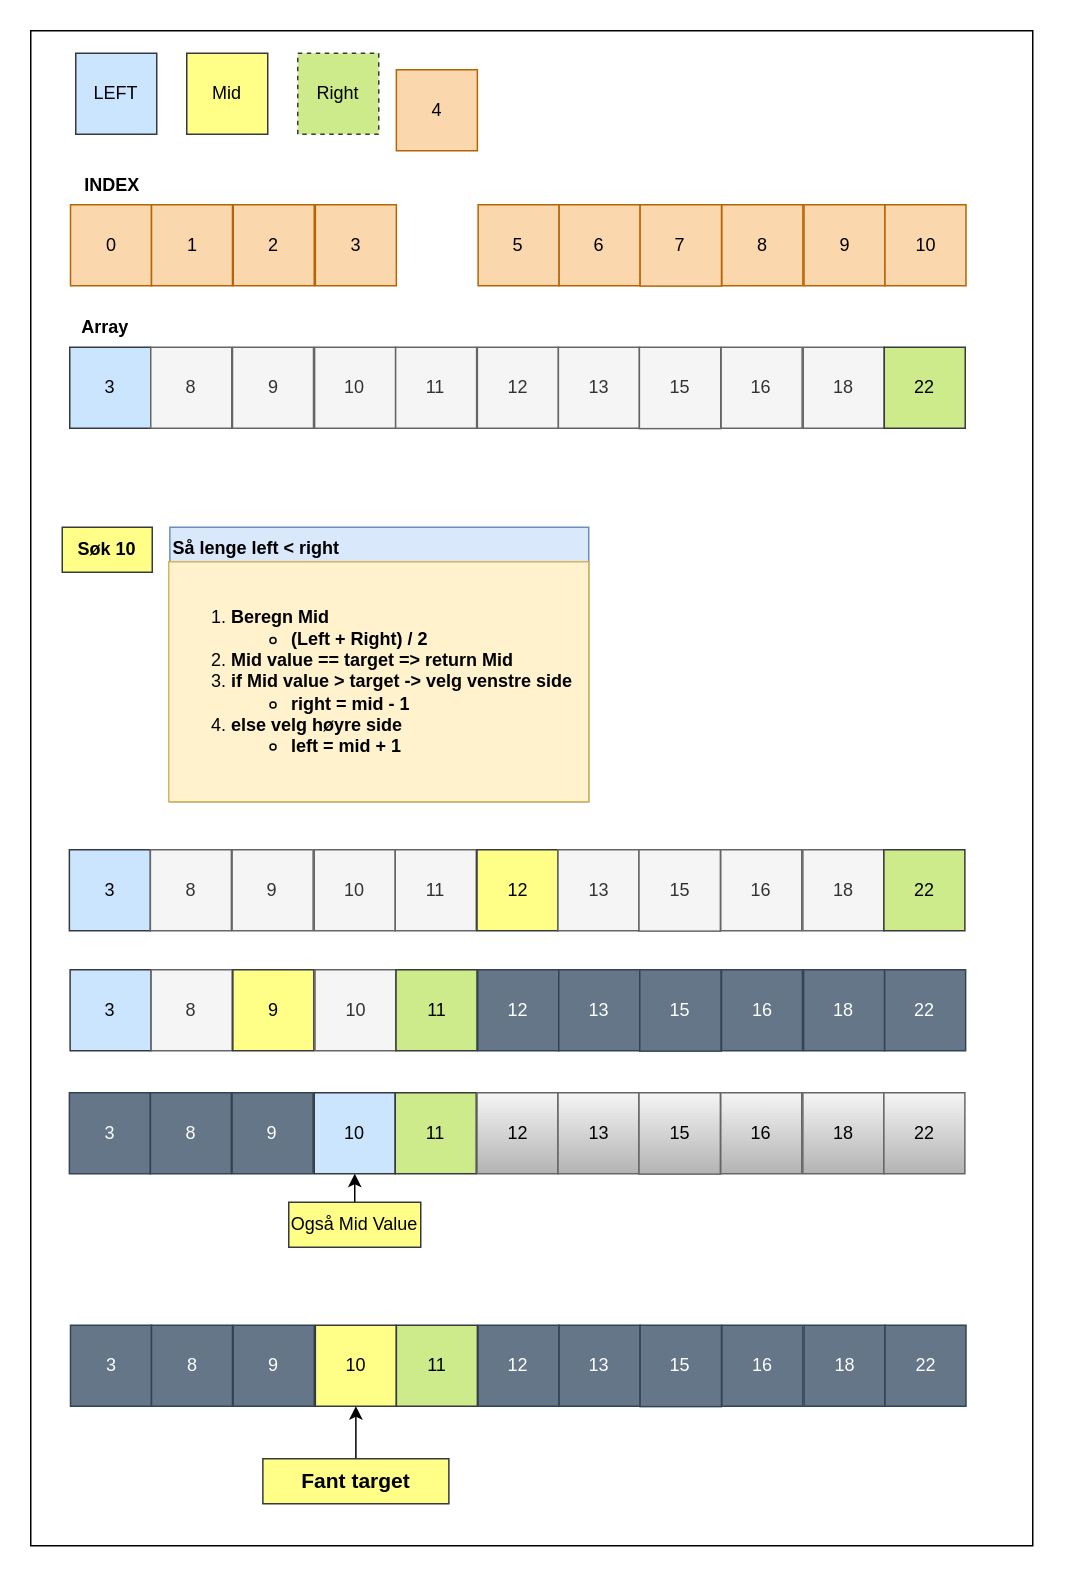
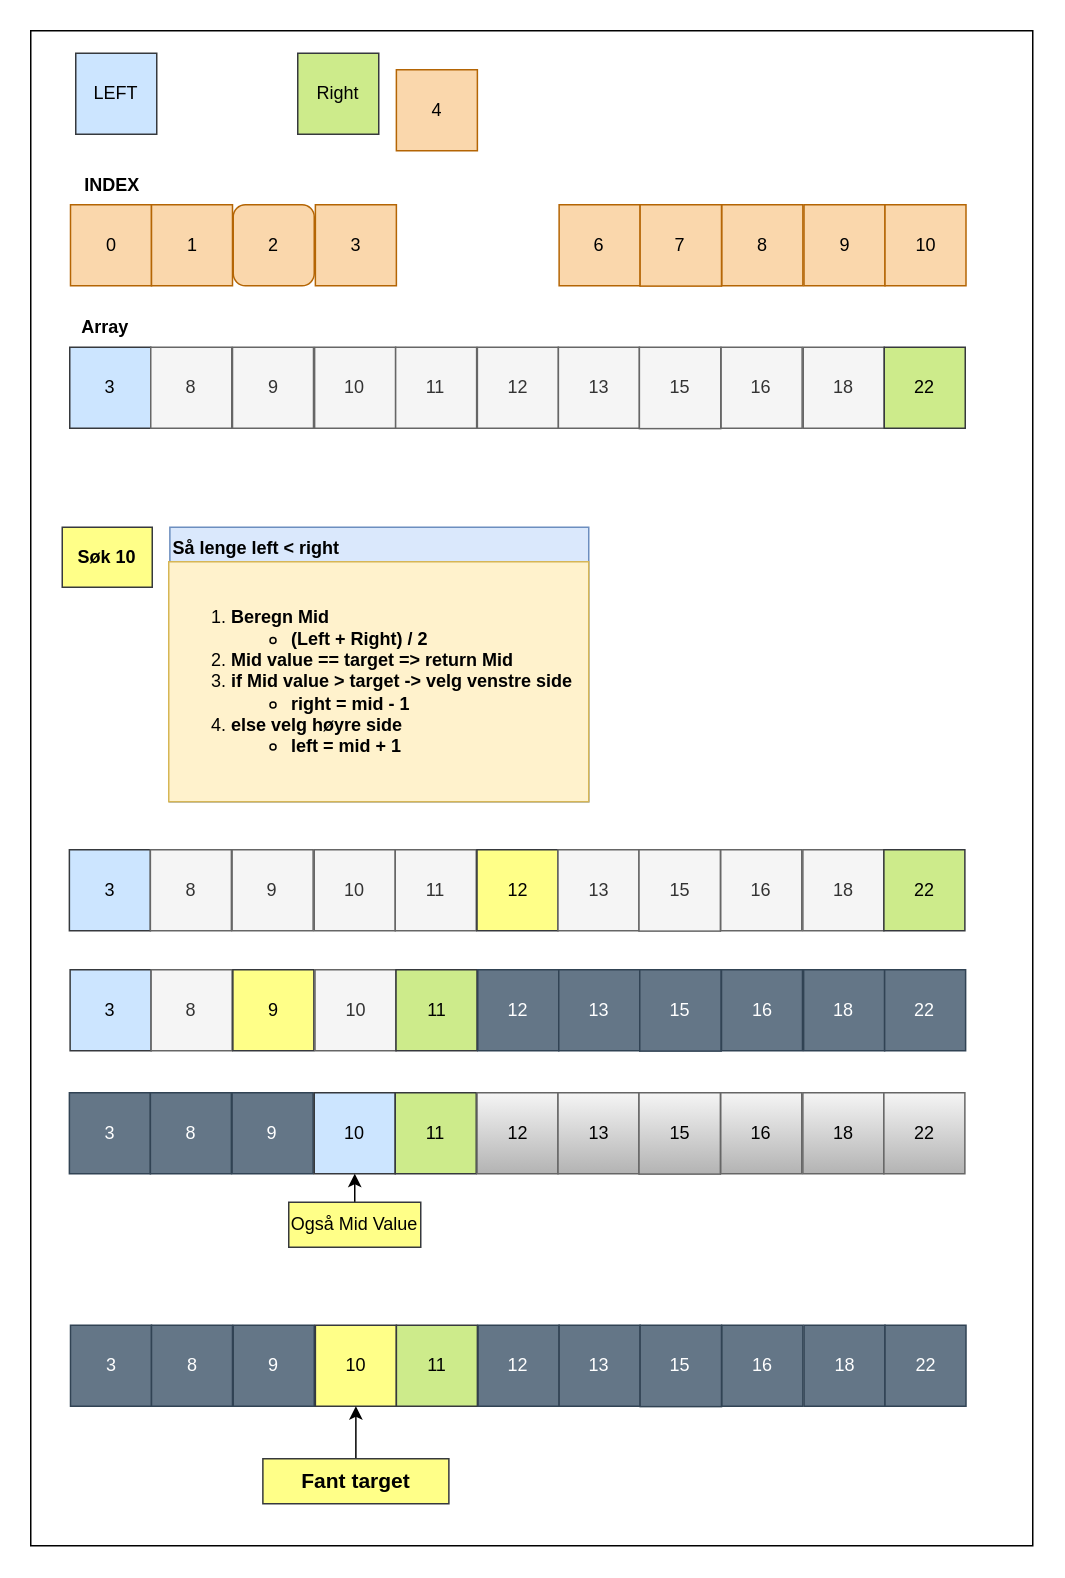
  <mxCell id="0" />
  <mxCell id="1" parent="0" />
  <mxCell id="2" value="" style="rounded=0;whiteSpace=wrap;html=1;" vertex="1" parent="1"><mxGeometry x="20" y="20" width="668" height="1010" as="geometry" /></mxCell>
  <mxCell id="3" value="3" style="whiteSpace=wrap;html=1;aspect=fixed;fillColor=#cce5ff;strokeColor=#36393d;" vertex="1" parent="1"><mxGeometry x="46" y="231" width="54" height="54" as="geometry" /></mxCell>
  <mxCell id="4" value="8" style="whiteSpace=wrap;html=1;aspect=fixed;fillColor=#f5f5f5;fontColor=#333333;strokeColor=#666666;" vertex="1" parent="1"><mxGeometry x="100" y="231" width="54" height="54" as="geometry" /></mxCell>
  <mxCell id="5" value="9" style="whiteSpace=wrap;html=1;aspect=fixed;fillColor=#f5f5f5;fontColor=#333333;strokeColor=#666666;" vertex="1" parent="1"><mxGeometry x="154.5" y="231" width="54" height="54" as="geometry" /></mxCell>
  <mxCell id="6" value="10" style="whiteSpace=wrap;html=1;aspect=fixed;fillColor=#f5f5f5;fontColor=#333333;strokeColor=#666666;" vertex="1" parent="1"><mxGeometry x="209.25" y="231" width="54" height="54" as="geometry" /></mxCell>
  <mxCell id="7" value="11" style="whiteSpace=wrap;html=1;aspect=fixed;fillColor=#f5f5f5;fontColor=#333333;strokeColor=#666666;" vertex="1" parent="1"><mxGeometry x="263.25" y="231" width="54" height="54" as="geometry" /></mxCell>
  <mxCell id="8" value="12" style="whiteSpace=wrap;html=1;aspect=fixed;fillColor=#f5f5f5;strokeColor=#666666;fontColor=#333333;" vertex="1" parent="1"><mxGeometry x="317.75" y="231" width="54" height="54" as="geometry" /></mxCell>
  <mxCell id="9" value="13" style="whiteSpace=wrap;html=1;aspect=fixed;fillColor=#f5f5f5;fontColor=#333333;strokeColor=#666666;" vertex="1" parent="1"><mxGeometry x="371.75" y="231" width="54" height="54" as="geometry" /></mxCell>
  <mxCell id="10" value="15" style="whiteSpace=wrap;html=1;aspect=fixed;fillColor=#f5f5f5;fontColor=#333333;strokeColor=#666666;" vertex="1" parent="1"><mxGeometry x="425.75" y="231" width="54.25" height="54.25" as="geometry" /></mxCell>
  <mxCell id="11" value="16" style="whiteSpace=wrap;html=1;aspect=fixed;fillColor=#f5f5f5;fontColor=#333333;strokeColor=#666666;" vertex="1" parent="1"><mxGeometry x="480.25" y="231" width="54" height="54" as="geometry" /></mxCell>
  <mxCell id="12" value="18" style="whiteSpace=wrap;html=1;aspect=fixed;fillColor=#f5f5f5;fontColor=#333333;strokeColor=#666666;" vertex="1" parent="1"><mxGeometry x="535" y="231" width="54" height="54" as="geometry" /></mxCell>
  <mxCell id="13" value="22" style="whiteSpace=wrap;html=1;aspect=fixed;fillColor=#cdeb8b;strokeColor=#36393d;" vertex="1" parent="1"><mxGeometry x="589" y="231" width="54" height="54" as="geometry" /></mxCell>
  <mxCell id="14" value="0" style="whiteSpace=wrap;html=1;aspect=fixed;fillColor=#fad7ac;strokeColor=#b46504;" vertex="1" parent="1"><mxGeometry x="46.5" y="136" width="54" height="54" as="geometry" /></mxCell>
  <mxCell id="15" value="1" style="whiteSpace=wrap;html=1;aspect=fixed;fillColor=#fad7ac;strokeColor=#b46504;" vertex="1" parent="1"><mxGeometry x="100.5" y="136" width="54" height="54" as="geometry" /></mxCell>
- <mxCell id="16" value="2" style="whiteSpace=wrap;html=1;aspect=fixed;fillColor=#fad7ac;strokeColor=#b46504;" vertex="1" parent="1"><mxGeometry x="155" y="136" width="54" height="54" as="geometry" /></mxCell>
+ <mxCell id="16" value="2" style="whiteSpace=wrap;html=1;aspect=fixed;fillColor=#fad7ac;strokeColor=#b46504;rounded=1;" vertex="1" parent="1"><mxGeometry x="155" y="136" width="54" height="54" as="geometry" /></mxCell>
  <mxCell id="17" value="3" style="whiteSpace=wrap;html=1;aspect=fixed;fillColor=#fad7ac;strokeColor=#b46504;" vertex="1" parent="1"><mxGeometry x="209.75" y="136" width="54" height="54" as="geometry" /></mxCell>
  <mxCell id="18" value="4" style="whiteSpace=wrap;html=1;aspect=fixed;fillColor=#fad7ac;strokeColor=#b46504;" vertex="1" parent="1"><mxGeometry x="263.75" y="46" width="54" height="54" as="geometry" /></mxCell>
- <mxCell id="19" value="5" style="whiteSpace=wrap;html=1;aspect=fixed;fillColor=#fad7ac;strokeColor=#b46504;" vertex="1" parent="1"><mxGeometry x="318.25" y="136" width="54" height="54" as="geometry" /></mxCell>
  <mxCell id="20" value="6" style="whiteSpace=wrap;html=1;aspect=fixed;fillColor=#fad7ac;strokeColor=#b46504;" vertex="1" parent="1"><mxGeometry x="372.25" y="136" width="54" height="54" as="geometry" /></mxCell>
  <mxCell id="21" value="7" style="whiteSpace=wrap;html=1;aspect=fixed;fillColor=#fad7ac;strokeColor=#b46504;" vertex="1" parent="1"><mxGeometry x="426.25" y="136" width="54.25" height="54.25" as="geometry" /></mxCell>
  <mxCell id="22" value="8" style="whiteSpace=wrap;html=1;aspect=fixed;fillColor=#fad7ac;strokeColor=#b46504;" vertex="1" parent="1"><mxGeometry x="480.75" y="136" width="54" height="54" as="geometry" /></mxCell>
  <mxCell id="23" value="9" style="whiteSpace=wrap;html=1;aspect=fixed;fillColor=#fad7ac;strokeColor=#b46504;" vertex="1" parent="1"><mxGeometry x="535.5" y="136" width="54" height="54" as="geometry" /></mxCell>
  <mxCell id="24" value="10" style="whiteSpace=wrap;html=1;aspect=fixed;fillColor=#fad7ac;strokeColor=#b46504;" vertex="1" parent="1"><mxGeometry x="589.5" y="136" width="54" height="54" as="geometry" /></mxCell>
  <mxCell id="25" value="&lt;b&gt;INDEX&lt;/b&gt;" style="text;html=1;align=center;verticalAlign=middle;resizable=0;points=[];autosize=1;strokeColor=none;fillColor=none;" vertex="1" parent="1"><mxGeometry x="46" y="110" width="55" height="26" as="geometry" /></mxCell>
  <mxCell id="26" value="3" style="whiteSpace=wrap;html=1;aspect=fixed;fillColor=#cce5ff;strokeColor=#36393d;" vertex="1" parent="1"><mxGeometry x="45.75" y="566" width="54" height="54" as="geometry" /></mxCell>
  <mxCell id="27" value="8" style="whiteSpace=wrap;html=1;aspect=fixed;fillColor=#f5f5f5;fontColor=#333333;strokeColor=#666666;" vertex="1" parent="1"><mxGeometry x="99.75" y="566" width="54" height="54" as="geometry" /></mxCell>
  <mxCell id="28" value="9" style="whiteSpace=wrap;html=1;aspect=fixed;fillColor=#f5f5f5;fontColor=#333333;strokeColor=#666666;" vertex="1" parent="1"><mxGeometry x="154.25" y="566" width="54" height="54" as="geometry" /></mxCell>
  <mxCell id="29" value="10" style="whiteSpace=wrap;html=1;aspect=fixed;fillColor=#f5f5f5;fontColor=#333333;strokeColor=#666666;" vertex="1" parent="1"><mxGeometry x="209" y="566" width="54" height="54" as="geometry" /></mxCell>
  <mxCell id="30" value="11" style="whiteSpace=wrap;html=1;aspect=fixed;fillColor=#f5f5f5;fontColor=#333333;strokeColor=#666666;" vertex="1" parent="1"><mxGeometry x="263" y="566" width="54" height="54" as="geometry" /></mxCell>
  <mxCell id="31" value="12" style="whiteSpace=wrap;html=1;aspect=fixed;fillColor=#ffff88;strokeColor=#36393d;" vertex="1" parent="1"><mxGeometry x="317.5" y="566" width="54" height="54" as="geometry" /></mxCell>
  <mxCell id="32" value="13" style="whiteSpace=wrap;html=1;aspect=fixed;fillColor=#f5f5f5;fontColor=#333333;strokeColor=#666666;" vertex="1" parent="1"><mxGeometry x="371.5" y="566" width="54" height="54" as="geometry" /></mxCell>
  <mxCell id="33" value="15" style="whiteSpace=wrap;html=1;aspect=fixed;fillColor=#f5f5f5;fontColor=#333333;strokeColor=#666666;" vertex="1" parent="1"><mxGeometry x="425.5" y="566" width="54.25" height="54.25" as="geometry" /></mxCell>
  <mxCell id="34" value="16" style="whiteSpace=wrap;html=1;aspect=fixed;fillColor=#f5f5f5;fontColor=#333333;strokeColor=#666666;" vertex="1" parent="1"><mxGeometry x="480" y="566" width="54" height="54" as="geometry" /></mxCell>
  <mxCell id="35" value="18" style="whiteSpace=wrap;html=1;aspect=fixed;fillColor=#f5f5f5;fontColor=#333333;strokeColor=#666666;" vertex="1" parent="1"><mxGeometry x="534.75" y="566" width="54" height="54" as="geometry" /></mxCell>
  <mxCell id="36" value="22" style="whiteSpace=wrap;html=1;aspect=fixed;fillColor=#cdeb8b;strokeColor=#36393d;" vertex="1" parent="1"><mxGeometry x="588.75" y="566" width="54" height="54" as="geometry" /></mxCell>
  <mxCell id="37" value="LEFT" style="whiteSpace=wrap;html=1;aspect=fixed;fillColor=#cce5ff;strokeColor=#36393d;" vertex="1" parent="1"><mxGeometry x="50" y="35" width="54" height="54" as="geometry" /></mxCell>
- <mxCell id="38" value="Right" style="whiteSpace=wrap;html=1;aspect=fixed;fillColor=#cdeb8b;strokeColor=#36393d;dashed=1;" vertex="1" parent="1"><mxGeometry x="198" y="35" width="54" height="54" as="geometry" /></mxCell>
- <mxCell id="39" value="Mid" style="whiteSpace=wrap;html=1;aspect=fixed;fillColor=#ffff88;strokeColor=#36393d;" vertex="1" parent="1"><mxGeometry x="124" y="35" width="54" height="54" as="geometry" /></mxCell>
+ <mxCell id="38" value="Right" style="whiteSpace=wrap;html=1;aspect=fixed;fillColor=#cdeb8b;strokeColor=#36393d;" vertex="1" parent="1"><mxGeometry x="198" y="35" width="54" height="54" as="geometry" /></mxCell>
  <mxCell id="40" value="" style="group" vertex="1" connectable="0" parent="1"><mxGeometry x="112" y="351" width="280" height="183" as="geometry" /></mxCell>
  <mxCell id="41" value="&lt;b&gt;Så lenge left &amp;lt; right&lt;/b&gt;" style="text;html=1;align=left;verticalAlign=top;whiteSpace=wrap;rounded=0;fillColor=#dae8fc;strokeColor=#6c8ebf;" vertex="1" parent="40"><mxGeometry x="0.75" width="279.25" height="183" as="geometry" /></mxCell>
  <mxCell id="42" value="&lt;ol&gt;&lt;li&gt;&lt;b&gt;Beregn Mid&lt;/b&gt;&lt;/li&gt;&lt;ul&gt;&lt;li&gt;&lt;b&gt;(Left + Right) / 2&lt;/b&gt;&lt;/li&gt;&lt;/ul&gt;&lt;li&gt;&lt;b&gt;Mid value == target =&amp;gt; return Mid&lt;/b&gt;&lt;/li&gt;&lt;li&gt;&lt;b&gt;if Mid value &amp;gt; target -&amp;gt; velg venstre side&lt;/b&gt;&lt;/li&gt;&lt;ul&gt;&lt;li&gt;&lt;b&gt;right = mid - 1&lt;/b&gt;&lt;/li&gt;&lt;/ul&gt;&lt;li&gt;&lt;b&gt;else velg høyre side&lt;/b&gt;&lt;/li&gt;&lt;ul&gt;&lt;li&gt;&lt;b&gt;left = mid + 1&lt;/b&gt;&lt;/li&gt;&lt;/ul&gt;&lt;/ol&gt;" style="text;html=1;align=left;verticalAlign=middle;whiteSpace=wrap;rounded=0;fillColor=#fff2cc;strokeColor=#d6b656;" vertex="1" parent="40"><mxGeometry y="23" width="280" height="160" as="geometry" /></mxCell>
- <mxCell id="43" value="&lt;b&gt;Søk 10&lt;/b&gt;" style="text;html=1;align=center;verticalAlign=middle;whiteSpace=wrap;rounded=0;fillColor=#ffff88;strokeColor=#36393d;" vertex="1" parent="1"><mxGeometry x="41" y="351" width="60" height="30" as="geometry" /></mxCell>
+ <mxCell id="43" value="&lt;b&gt;Søk 10&lt;/b&gt;" style="text;html=1;align=center;verticalAlign=middle;whiteSpace=wrap;rounded=0;fillColor=#ffff88;strokeColor=#36393d;" vertex="1" parent="1"><mxGeometry x="41" y="351" width="60" height="40" as="geometry" /></mxCell>
  <mxCell id="44" value="3" style="whiteSpace=wrap;html=1;aspect=fixed;fillColor=#cce5ff;strokeColor=#36393d;" vertex="1" parent="1"><mxGeometry x="46.25" y="646" width="54" height="54" as="geometry" /></mxCell>
  <mxCell id="45" value="8" style="whiteSpace=wrap;html=1;aspect=fixed;fillColor=#f5f5f5;fontColor=#333333;strokeColor=#666666;" vertex="1" parent="1"><mxGeometry x="100.25" y="646" width="54" height="54" as="geometry" /></mxCell>
  <mxCell id="46" value="9" style="whiteSpace=wrap;html=1;aspect=fixed;fillColor=#ffff88;strokeColor=#36393d;" vertex="1" parent="1"><mxGeometry x="154.75" y="646" width="54" height="54" as="geometry" /></mxCell>
  <mxCell id="47" value="10" style="whiteSpace=wrap;html=1;aspect=fixed;fillColor=#f5f5f5;fontColor=#333333;strokeColor=#666666;" vertex="1" parent="1"><mxGeometry x="209.5" y="646" width="54" height="54" as="geometry" /></mxCell>
  <mxCell id="48" value="11" style="whiteSpace=wrap;html=1;aspect=fixed;fillColor=#cdeb8b;strokeColor=#36393d;" vertex="1" parent="1"><mxGeometry x="263.5" y="646" width="54" height="54" as="geometry" /></mxCell>
  <mxCell id="49" value="12" style="whiteSpace=wrap;html=1;aspect=fixed;fillColor=#647687;strokeColor=#314354;fontColor=#ffffff;" vertex="1" parent="1"><mxGeometry x="318" y="646" width="54" height="54" as="geometry" /></mxCell>
  <mxCell id="50" value="13" style="whiteSpace=wrap;html=1;aspect=fixed;fillColor=#647687;strokeColor=#314354;fontColor=#ffffff;" vertex="1" parent="1"><mxGeometry x="372" y="646" width="54" height="54" as="geometry" /></mxCell>
  <mxCell id="51" value="15" style="whiteSpace=wrap;html=1;aspect=fixed;fillColor=#647687;strokeColor=#314354;fontColor=#ffffff;" vertex="1" parent="1"><mxGeometry x="426" y="646" width="54.25" height="54.25" as="geometry" /></mxCell>
  <mxCell id="52" value="16" style="whiteSpace=wrap;html=1;aspect=fixed;fillColor=#647687;strokeColor=#314354;fontColor=#ffffff;" vertex="1" parent="1"><mxGeometry x="480.5" y="646" width="54" height="54" as="geometry" /></mxCell>
  <mxCell id="53" value="18" style="whiteSpace=wrap;html=1;aspect=fixed;fillColor=#647687;strokeColor=#314354;fontColor=#ffffff;" vertex="1" parent="1"><mxGeometry x="535.25" y="646" width="54" height="54" as="geometry" /></mxCell>
  <mxCell id="54" value="22" style="whiteSpace=wrap;html=1;aspect=fixed;fillColor=#647687;strokeColor=#314354;fontColor=#ffffff;" vertex="1" parent="1"><mxGeometry x="589.25" y="646" width="54" height="54" as="geometry" /></mxCell>
  <mxCell id="55" value="3" style="whiteSpace=wrap;html=1;aspect=fixed;fillColor=#647687;strokeColor=#314354;fontColor=#ffffff;" vertex="1" parent="1"><mxGeometry x="45.75" y="728" width="54" height="54" as="geometry" /></mxCell>
  <mxCell id="56" value="8" style="whiteSpace=wrap;html=1;aspect=fixed;fillColor=#647687;strokeColor=#314354;fontColor=#ffffff;" vertex="1" parent="1"><mxGeometry x="99.75" y="728" width="54" height="54" as="geometry" /></mxCell>
  <mxCell id="57" value="9" style="whiteSpace=wrap;html=1;aspect=fixed;fillColor=#647687;strokeColor=#314354;fontColor=#ffffff;" vertex="1" parent="1"><mxGeometry x="154.25" y="728" width="54" height="54" as="geometry" /></mxCell>
  <mxCell id="58" value="10" style="whiteSpace=wrap;html=1;aspect=fixed;fillColor=#cce5ff;strokeColor=#36393d;" vertex="1" parent="1"><mxGeometry x="209" y="728" width="54" height="54" as="geometry" /></mxCell>
  <mxCell id="59" value="11" style="whiteSpace=wrap;html=1;aspect=fixed;fillColor=#cdeb8b;strokeColor=#36393d;" vertex="1" parent="1"><mxGeometry x="263" y="728" width="54" height="54" as="geometry" /></mxCell>
  <mxCell id="60" value="12" style="whiteSpace=wrap;html=1;aspect=fixed;fillColor=#f5f5f5;strokeColor=#666666;gradientColor=#b3b3b3;" vertex="1" parent="1"><mxGeometry x="317.5" y="728" width="54" height="54" as="geometry" /></mxCell>
  <mxCell id="61" value="13" style="whiteSpace=wrap;html=1;aspect=fixed;fillColor=#f5f5f5;strokeColor=#666666;gradientColor=#b3b3b3;" vertex="1" parent="1"><mxGeometry x="371.5" y="728" width="54" height="54" as="geometry" /></mxCell>
  <mxCell id="62" value="15" style="whiteSpace=wrap;html=1;aspect=fixed;fillColor=#f5f5f5;strokeColor=#666666;gradientColor=#b3b3b3;" vertex="1" parent="1"><mxGeometry x="425.5" y="728" width="54.25" height="54.25" as="geometry" /></mxCell>
  <mxCell id="63" value="16" style="whiteSpace=wrap;html=1;aspect=fixed;fillColor=#f5f5f5;strokeColor=#666666;gradientColor=#b3b3b3;" vertex="1" parent="1"><mxGeometry x="480" y="728" width="54" height="54" as="geometry" /></mxCell>
  <mxCell id="64" value="18" style="whiteSpace=wrap;html=1;aspect=fixed;fillColor=#f5f5f5;strokeColor=#666666;gradientColor=#b3b3b3;" vertex="1" parent="1"><mxGeometry x="534.75" y="728" width="54" height="54" as="geometry" /></mxCell>
  <mxCell id="65" value="22" style="whiteSpace=wrap;html=1;aspect=fixed;fillColor=#f5f5f5;strokeColor=#666666;gradientColor=#b3b3b3;" vertex="1" parent="1"><mxGeometry x="588.75" y="728" width="54" height="54" as="geometry" /></mxCell>
  <mxCell id="66" value="" style="endArrow=classic;html=1;" edge="1" parent="1" source="81" target="58"><mxGeometry width="50" height="50" relative="1" as="geometry"><mxPoint x="234" y="804" as="sourcePoint" /><mxPoint x="230" y="782" as="targetPoint" /></mxGeometry></mxCell>
  <mxCell id="67" value="3" style="whiteSpace=wrap;html=1;aspect=fixed;fillColor=#647687;strokeColor=#314354;fontColor=#ffffff;" vertex="1" parent="1"><mxGeometry x="46.5" y="883" width="54" height="54" as="geometry" /></mxCell>
  <mxCell id="68" value="8" style="whiteSpace=wrap;html=1;aspect=fixed;fillColor=#647687;strokeColor=#314354;fontColor=#ffffff;" vertex="1" parent="1"><mxGeometry x="100.5" y="883" width="54" height="54" as="geometry" /></mxCell>
  <mxCell id="69" value="9" style="whiteSpace=wrap;html=1;aspect=fixed;fillColor=#647687;strokeColor=#314354;fontColor=#ffffff;" vertex="1" parent="1"><mxGeometry x="155" y="883" width="54" height="54" as="geometry" /></mxCell>
  <mxCell id="70" value="10" style="whiteSpace=wrap;html=1;aspect=fixed;fillColor=#ffff88;strokeColor=#36393d;" vertex="1" parent="1"><mxGeometry x="209.75" y="883" width="54" height="54" as="geometry" /></mxCell>
  <mxCell id="71" value="11" style="whiteSpace=wrap;html=1;aspect=fixed;fillColor=#cdeb8b;strokeColor=#36393d;" vertex="1" parent="1"><mxGeometry x="263.75" y="883" width="54" height="54" as="geometry" /></mxCell>
  <mxCell id="72" value="12" style="whiteSpace=wrap;html=1;aspect=fixed;fillColor=#647687;strokeColor=#314354;fontColor=#ffffff;" vertex="1" parent="1"><mxGeometry x="318.25" y="883" width="54" height="54" as="geometry" /></mxCell>
  <mxCell id="73" value="13" style="whiteSpace=wrap;html=1;aspect=fixed;fillColor=#647687;strokeColor=#314354;fontColor=#ffffff;" vertex="1" parent="1"><mxGeometry x="372.25" y="883" width="54" height="54" as="geometry" /></mxCell>
  <mxCell id="74" value="15" style="whiteSpace=wrap;html=1;aspect=fixed;fillColor=#647687;strokeColor=#314354;fontColor=#ffffff;" vertex="1" parent="1"><mxGeometry x="426.25" y="883" width="54.25" height="54.25" as="geometry" /></mxCell>
  <mxCell id="75" value="16" style="whiteSpace=wrap;html=1;aspect=fixed;fillColor=#647687;strokeColor=#314354;fontColor=#ffffff;" vertex="1" parent="1"><mxGeometry x="480.75" y="883" width="54" height="54" as="geometry" /></mxCell>
  <mxCell id="76" value="18" style="whiteSpace=wrap;html=1;aspect=fixed;fillColor=#647687;strokeColor=#314354;fontColor=#ffffff;" vertex="1" parent="1"><mxGeometry x="535.5" y="883" width="54" height="54" as="geometry" /></mxCell>
  <mxCell id="77" value="22" style="whiteSpace=wrap;html=1;aspect=fixed;fillColor=#647687;strokeColor=#314354;fontColor=#ffffff;" vertex="1" parent="1"><mxGeometry x="589.5" y="883" width="54" height="54" as="geometry" /></mxCell>
  <mxCell id="78" value="&lt;b&gt;Array&amp;nbsp;&lt;/b&gt;" style="text;html=1;align=center;verticalAlign=middle;resizable=0;points=[];autosize=1;strokeColor=none;fillColor=none;" vertex="1" parent="1"><mxGeometry x="44" y="205" width="53" height="26" as="geometry" /></mxCell>
  <mxCell id="79" value="" style="endArrow=classic;html=1;" edge="1" parent="1" source="80" target="70"><mxGeometry width="50" height="50" relative="1" as="geometry"><mxPoint x="239" y="981" as="sourcePoint" /><mxPoint x="359" y="801" as="targetPoint" /></mxGeometry></mxCell>
  <mxCell id="80" value="&lt;b&gt;&lt;font style=&quot;font-size: 14px;&quot;&gt;Fant target&lt;/font&gt;&lt;/b&gt;" style="text;html=1;align=center;verticalAlign=middle;whiteSpace=wrap;rounded=0;fillColor=#ffff88;strokeColor=#36393d;" vertex="1" parent="1"><mxGeometry x="174.75" y="972" width="124" height="30" as="geometry" /></mxCell>
  <mxCell id="81" value="Også Mid Value" style="text;html=1;align=center;verticalAlign=middle;whiteSpace=wrap;rounded=0;fillColor=#ffff88;strokeColor=#36393d;" vertex="1" parent="1"><mxGeometry x="192" y="801" width="88" height="30" as="geometry" /></mxCell>
